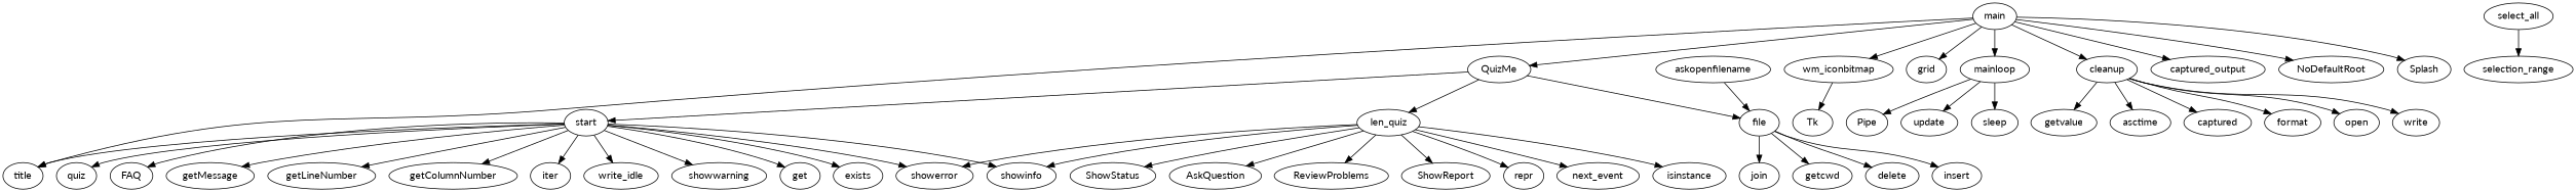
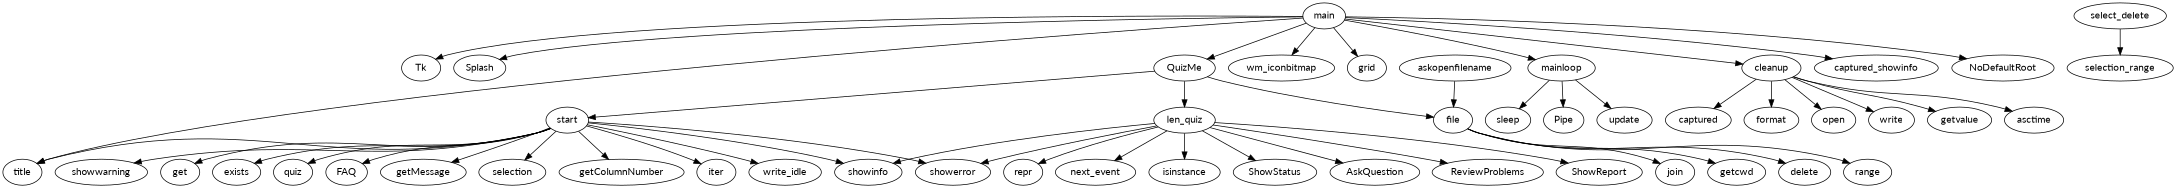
  strict digraph {
    fontname=Lato
    node [fontname=Lato]
    edge [fontname=Lato]
    main
-   captured_output
+   captured_output [label=captured_showinfo]
    NoDefaultRoot
    Tk
    Splash
    title
    wm_iconbitmap
    QuizMe
    grid
    mainloop
    cleanup
    file
    start
    n14 [label=len_quiz]
    Pipe
    update
    sleep
    getvalue
    asctime
    n20 [label=captured]
    format
    open
    write
    join
    getcwd
    delete
-   insert
+   insert [label=range]
    get
    exists
    n30 [label=quiz]
    FAQ
    getMessage
-   getLineNumber
+   getLineNumber [label=selection]
    getColumnNumber
    showerror
    iter
    n37 [label=write_idle]
    showwarning
    showinfo
    next_event
    isinstance
    ShowStatus
    AskQuestion
    ReviewProblems
    ShowReport
    repr
-   select_all
+   select_all [label=select_delete]
    selection_range
    askopenfilename
    main -> captured_output
    main -> NoDefaultRoot
-   wm_iconbitmap -> Tk
+   main -> Tk
    main -> Splash
    main -> title
    main -> wm_iconbitmap
    main -> QuizMe
    main -> grid
    main -> mainloop
    main -> cleanup
    QuizMe -> file
    QuizMe -> start
    QuizMe -> n14
    mainloop -> Pipe
    mainloop -> update
    mainloop -> sleep
    cleanup -> getvalue
    cleanup -> asctime
    cleanup -> n20
    cleanup -> format
    cleanup -> open
    cleanup -> write
    file -> join
    file -> getcwd
    file -> delete
    file -> insert
    start -> title
    start -> get
    start -> exists
    start -> n30
    start -> FAQ
    start -> getMessage
    start -> getLineNumber
    start -> getColumnNumber
    start -> showerror
    start -> iter
    start -> n37
    start -> showwarning
    start -> showinfo
    n14 -> showerror
    n14 -> showinfo
    n14 -> next_event
    n14 -> isinstance
    n14 -> ShowStatus
    n14 -> AskQuestion
    n14 -> ReviewProblems
    n14 -> ShowReport
    n14 -> repr
    select_all -> selection_range
    askopenfilename -> file
  }
